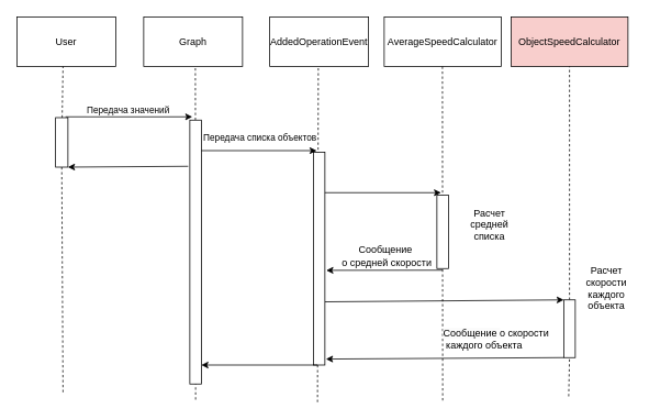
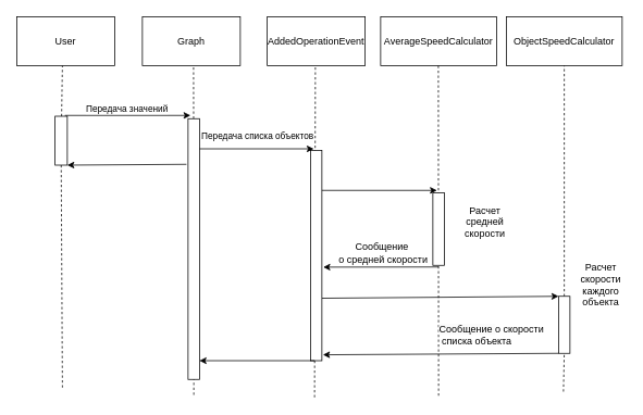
  <mxCell id="0" />
  <mxCell id="1" parent="0" />
  <mxCell id="2" value="User" style="rounded=0;whiteSpace=wrap;html=1;" parent="1" vertex="1"><mxGeometry x="20" y="20" width="120" height="60" as="geometry" /></mxCell>
  <mxCell id="3" value="Graph" style="rounded=0;whiteSpace=wrap;html=1;" parent="1" vertex="1"><mxGeometry x="174" y="20" width="120" height="60" as="geometry" /></mxCell>
  <mxCell id="4" value="AddedOperationEvent" style="rounded=0;whiteSpace=wrap;html=1;" parent="1" vertex="1"><mxGeometry x="327" y="20" width="120" height="60" as="geometry" /></mxCell>
  <mxCell id="5" value="AverageSpeedCalculator" style="rounded=0;whiteSpace=wrap;html=1;" parent="1" vertex="1"><mxGeometry x="466" y="20" width="142" height="60" as="geometry" /></mxCell>
- <mxCell id="6" value="ObjectSpeedCalculator" style="rounded=0;whiteSpace=wrap;html=1;fillColor=#f8cecc;" parent="1" vertex="1"><mxGeometry x="620" y="20" width="142" height="60" as="geometry" /></mxCell>
+ <mxCell id="6" value="ObjectSpeedCalculator" style="rounded=0;whiteSpace=wrap;html=1;" parent="1" vertex="1"><mxGeometry x="620" y="20" width="142" height="60" as="geometry" /></mxCell>
  <mxCell id="7" value="" style="endArrow=none;dashed=1;html=1;rounded=0;entryX=0.5;entryY=1;entryDx=0;entryDy=0;" parent="1" source="28" edge="1"><mxGeometry width="50" height="50" relative="1" as="geometry"><mxPoint x="76" y="475" as="sourcePoint" /><mxPoint x="76" y="80" as="targetPoint" /></mxGeometry></mxCell>
  <mxCell id="8" value="" style="endArrow=none;dashed=1;html=1;rounded=0;entryX=0.5;entryY=1;entryDx=0;entryDy=0;" parent="1" source="17" edge="1"><mxGeometry width="50" height="50" relative="1" as="geometry"><mxPoint x="236.71" y="455" as="sourcePoint" /><mxPoint x="236.71" y="80" as="targetPoint" /></mxGeometry></mxCell>
  <mxCell id="9" value="" style="endArrow=none;dashed=1;html=1;rounded=0;entryX=0.5;entryY=1;entryDx=0;entryDy=0;" parent="1" edge="1"><mxGeometry width="50" height="50" relative="1" as="geometry"><mxPoint x="385" y="487" as="sourcePoint" /><mxPoint x="386" y="80" as="targetPoint" /></mxGeometry></mxCell>
  <mxCell id="10" value="" style="endArrow=none;dashed=1;html=1;rounded=0;entryX=0.5;entryY=1;entryDx=0;entryDy=0;" parent="1" edge="1"><mxGeometry width="50" height="50" relative="1" as="geometry"><mxPoint x="537" y="485" as="sourcePoint" /><mxPoint x="536.71" y="80" as="targetPoint" /></mxGeometry></mxCell>
  <mxCell id="11" value="" style="endArrow=none;dashed=1;html=1;rounded=0;entryX=0.5;entryY=1;entryDx=0;entryDy=0;" parent="1" source="23" edge="1"><mxGeometry width="50" height="50" relative="1" as="geometry"><mxPoint x="691" y="455" as="sourcePoint" /><mxPoint x="691" y="80" as="targetPoint" /></mxGeometry></mxCell>
  <mxCell id="12" value="" style="endArrow=classic;html=1;rounded=0;" parent="1" edge="1"><mxGeometry width="50" height="50" relative="1" as="geometry"><mxPoint x="79" y="141" as="sourcePoint" /><mxPoint x="233" y="141" as="targetPoint" /></mxGeometry></mxCell>
  <mxCell id="13" value="Передача значений" style="edgeLabel;html=1;align=center;verticalAlign=middle;resizable=0;points=[];" parent="12" vertex="1" connectable="0"><mxGeometry x="0.147" y="-1" relative="1" as="geometry"><mxPoint x="-13" y="-10" as="offset" /></mxGeometry></mxCell>
  <mxCell id="14" value="" style="endArrow=classic;html=1;rounded=0;" parent="1" edge="1"><mxGeometry width="50" height="50" relative="1" as="geometry"><mxPoint x="238" y="182" as="sourcePoint" /><mxPoint x="384" y="182" as="targetPoint" /></mxGeometry></mxCell>
  <mxCell id="15" value="Передача списка объектов" style="edgeLabel;html=1;align=center;verticalAlign=middle;resizable=0;points=[];" parent="14" vertex="1" connectable="0"><mxGeometry x="-0.2" relative="1" as="geometry"><mxPoint x="18" y="-16" as="offset" /></mxGeometry></mxCell>
  <mxCell id="16" value="" style="endArrow=none;dashed=1;html=1;rounded=0;entryX=0.5;entryY=1;entryDx=0;entryDy=0;" parent="1" target="17" edge="1"><mxGeometry width="50" height="50" relative="1" as="geometry"><mxPoint x="237" y="484" as="sourcePoint" /><mxPoint x="236.71" y="80" as="targetPoint" /></mxGeometry></mxCell>
  <mxCell id="17" value="" style="rounded=0;whiteSpace=wrap;html=1;" parent="1" vertex="1"><mxGeometry x="230" y="145" width="14" height="320" as="geometry" /></mxCell>
  <mxCell id="18" value="" style="rounded=0;whiteSpace=wrap;html=1;" parent="1" vertex="1"><mxGeometry x="380" y="184" width="14" height="258" as="geometry" /></mxCell>
  <mxCell id="19" value="" style="endArrow=classic;html=1;rounded=0;" parent="1" edge="1"><mxGeometry width="50" height="50" relative="1" as="geometry"><mxPoint x="394" y="233" as="sourcePoint" /><mxPoint x="535" y="233" as="targetPoint" /></mxGeometry></mxCell>
  <mxCell id="20" value="" style="rounded=0;whiteSpace=wrap;html=1;" parent="1" vertex="1"><mxGeometry x="530" y="236" width="14" height="89" as="geometry" /></mxCell>
  <mxCell id="21" value="" style="endArrow=classic;html=1;rounded=0;entryX=1.122;entryY=0.555;entryDx=0;entryDy=0;entryPerimeter=0;" parent="1" target="18" edge="1"><mxGeometry width="50" height="50" relative="1" as="geometry"><mxPoint x="537" y="327" as="sourcePoint" /><mxPoint x="443" y="326" as="targetPoint" /></mxGeometry></mxCell>
  <mxCell id="22" value="" style="endArrow=none;dashed=1;html=1;rounded=0;entryX=0.5;entryY=1;entryDx=0;entryDy=0;" parent="1" target="23" edge="1"><mxGeometry width="50" height="50" relative="1" as="geometry"><mxPoint x="690" y="480" as="sourcePoint" /><mxPoint x="691" y="80" as="targetPoint" /></mxGeometry></mxCell>
  <mxCell id="23" value="" style="rounded=0;whiteSpace=wrap;html=1;" parent="1" vertex="1"><mxGeometry x="684" y="363" width="14" height="70" as="geometry" /></mxCell>
  <mxCell id="24" value="" style="endArrow=classic;html=1;rounded=0;exitX=1.01;exitY=0.703;exitDx=0;exitDy=0;exitPerimeter=0;entryX=0;entryY=0;entryDx=0;entryDy=0;" parent="1" source="18" target="23" edge="1"><mxGeometry width="50" height="50" relative="1" as="geometry"><mxPoint x="432" y="366" as="sourcePoint" /><mxPoint x="573" y="366" as="targetPoint" /></mxGeometry></mxCell>
  <mxCell id="25" value="" style="endArrow=classic;html=1;rounded=0;entryX=1.093;entryY=0.972;entryDx=0;entryDy=0;entryPerimeter=0;exitX=0;exitY=1;exitDx=0;exitDy=0;" parent="1" source="23" target="18" edge="1"><mxGeometry width="50" height="50" relative="1" as="geometry"><mxPoint x="556" y="458" as="sourcePoint" /><mxPoint x="411" y="460" as="targetPoint" /></mxGeometry></mxCell>
  <mxCell id="26" value="" style="endArrow=classic;html=1;rounded=0;entryX=1.122;entryY=0.555;entryDx=0;entryDy=0;entryPerimeter=0;" parent="1" edge="1"><mxGeometry width="50" height="50" relative="1" as="geometry"><mxPoint x="385" y="442" as="sourcePoint" /><mxPoint x="244" y="442" as="targetPoint" /></mxGeometry></mxCell>
  <mxCell id="27" value="" style="endArrow=none;dashed=1;html=1;rounded=0;entryX=0.5;entryY=1;entryDx=0;entryDy=0;" parent="1" target="28" edge="1"><mxGeometry width="50" height="50" relative="1" as="geometry"><mxPoint x="76" y="475" as="sourcePoint" /><mxPoint x="76" y="80" as="targetPoint" /></mxGeometry></mxCell>
  <mxCell id="28" value="" style="rounded=0;whiteSpace=wrap;html=1;" parent="1" vertex="1"><mxGeometry x="67" y="142" width="15" height="60" as="geometry" /></mxCell>
  <mxCell id="29" value="" style="endArrow=classic;html=1;rounded=0;entryX=1.122;entryY=0.555;entryDx=0;entryDy=0;entryPerimeter=0;" parent="1" edge="1"><mxGeometry width="50" height="50" relative="1" as="geometry"><mxPoint x="228" y="201" as="sourcePoint" /><mxPoint x="82" y="202" as="targetPoint" /></mxGeometry></mxCell>
- <mxCell id="30" value="Расчет средней списка" style="text;html=1;align=center;verticalAlign=middle;whiteSpace=wrap;rounded=0;" parent="1" vertex="1"><mxGeometry x="564" y="257" width="60" height="30" as="geometry" /></mxCell>
+ <mxCell id="30" value="Расчет средней скорости" style="text;html=1;align=center;verticalAlign=middle;whiteSpace=wrap;rounded=0;" parent="1" vertex="1"><mxGeometry x="564" y="257" width="60" height="30" as="geometry" /></mxCell>
  <mxCell id="31" value="Сообщение&amp;nbsp;&lt;div&gt;о средней скорости&lt;/div&gt;" style="text;html=1;align=center;verticalAlign=middle;resizable=0;points=[];autosize=1;strokeColor=none;fillColor=none;" parent="1" vertex="1"><mxGeometry x="405" y="289" width="127" height="41" as="geometry" /></mxCell>
  <mxCell id="32" value="Расчет скорости каждого объекта" style="text;html=1;align=center;verticalAlign=middle;whiteSpace=wrap;rounded=0;" parent="1" vertex="1"><mxGeometry x="706" y="334" width="60" height="30" as="geometry" /></mxCell>
- <mxCell id="33" value="&lt;span style=&quot;color: rgb(0, 0, 0); font-family: Helvetica; font-size: 12px; font-style: normal; font-variant-ligatures: normal; font-variant-caps: normal; font-weight: 400; letter-spacing: normal; orphans: 2; text-align: center; text-indent: 0px; text-transform: none; widows: 2; word-spacing: 0px; -webkit-text-stroke-width: 0px; white-space: nowrap; background-color: rgb(251, 251, 251); text-decoration-thickness: initial; text-decoration-style: initial; text-decoration-color: initial; display: inline !important; float: none;&quot;&gt;Сообщение&amp;nbsp;&lt;/span&gt;&lt;span style=&quot;text-align: center; text-wrap: nowrap;&quot;&gt;о скорости&lt;/span&gt;&lt;div&gt;&lt;span style=&quot;text-align: center; text-wrap: nowrap;&quot;&gt;&amp;nbsp;каждого объекта&lt;/span&gt;&lt;/div&gt;" style="text;whiteSpace=wrap;html=1;" parent="1" vertex="1"><mxGeometry x="536" y="390" width="144" height="48" as="geometry" /></mxCell>
+ <mxCell id="33" value="&lt;span style=&quot;color: rgb(0, 0, 0); font-family: Helvetica; font-size: 12px; font-style: normal; font-variant-ligatures: normal; font-variant-caps: normal; font-weight: 400; letter-spacing: normal; orphans: 2; text-align: center; text-indent: 0px; text-transform: none; widows: 2; word-spacing: 0px; -webkit-text-stroke-width: 0px; white-space: nowrap; background-color: rgb(251, 251, 251); text-decoration-thickness: initial; text-decoration-style: initial; text-decoration-color: initial; display: inline !important; float: none;&quot;&gt;Сообщение&amp;nbsp;&lt;/span&gt;&lt;span style=&quot;text-align: center; text-wrap: nowrap;&quot;&gt;о скорости&lt;/span&gt;&lt;div&gt;&lt;span style=&quot;text-align: center; text-wrap: nowrap;&quot;&gt;&amp;nbsp;списка объекта&lt;/span&gt;&lt;/div&gt;" style="text;whiteSpace=wrap;html=1;" parent="1" vertex="1"><mxGeometry x="536" y="390" width="144" height="48" as="geometry" /></mxCell>
